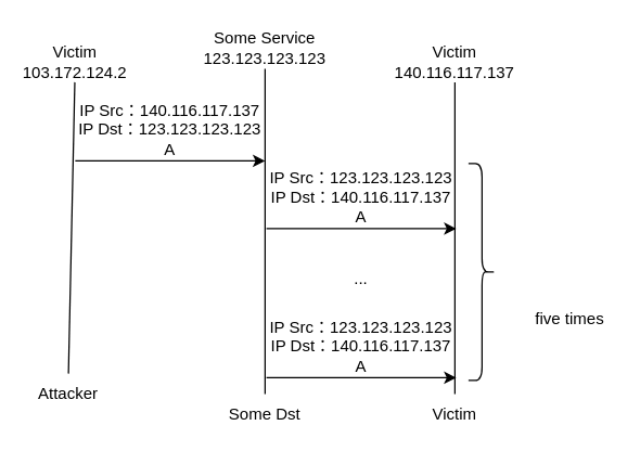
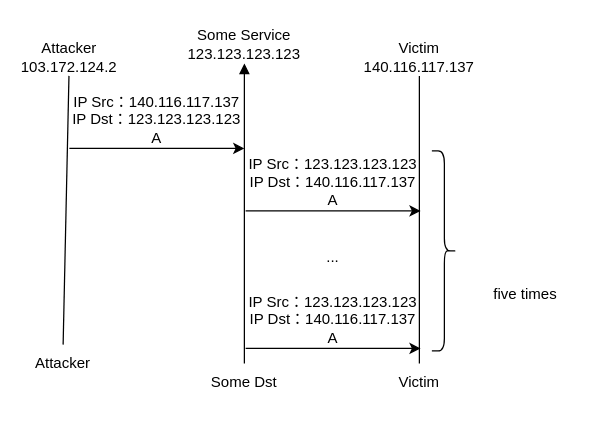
  <mxCell id="0" />
  <mxCell id="1" parent="0" />
- <mxCell id="2" value="Victim&lt;br&gt;103.172.124.2" style="text;html=1;strokeColor=none;fillColor=none;align=center;verticalAlign=middle;whiteSpace=wrap;rounded=0;" parent="1" vertex="1"><mxGeometry x="25" y="30" width="60" height="30" as="geometry" /></mxCell>
+ <mxCell id="2" value="Attacker&lt;br&gt;103.172.124.2" style="text;html=1;strokeColor=none;fillColor=none;align=center;verticalAlign=middle;whiteSpace=wrap;rounded=0;" parent="1" vertex="1"><mxGeometry x="25" y="30" width="60" height="30" as="geometry" /></mxCell>
  <mxCell id="3" value="Some Service&lt;br&gt;123.123.123.123" style="text;html=1;strokeColor=none;fillColor=none;align=center;verticalAlign=middle;whiteSpace=wrap;rounded=0;" parent="1" vertex="1"><mxGeometry x="165" y="20" width="60" height="30" as="geometry" /></mxCell>
  <mxCell id="4" value="" style="endArrow=none;html=1;rounded=0;exitX=0.5;exitY=0;exitDx=0;exitDy=0;" parent="1" source="8" target="2" edge="1"><mxGeometry width="50" height="50" relative="1" as="geometry"><mxPoint x="55" y="220" as="sourcePoint" /><mxPoint x="55" y="50" as="targetPoint" /></mxGeometry></mxCell>
- <mxCell id="5" value="" style="endArrow=none;html=1;rounded=0;exitX=0.5;exitY=0;exitDx=0;exitDy=0;" parent="1" source="9" target="3" edge="1"><mxGeometry width="50" height="50" relative="1" as="geometry"><mxPoint x="194.66" y="220" as="sourcePoint" /><mxPoint x="194.66" y="50" as="targetPoint" /></mxGeometry></mxCell>
+ <mxCell id="5" value="" style="endArrow=block;html=1;rounded=0;exitX=0.5;exitY=0;exitDx=0;exitDy=0;" parent="1" source="9" target="3" edge="1"><mxGeometry width="50" height="50" relative="1" as="geometry"><mxPoint x="194.66" y="220" as="sourcePoint" /><mxPoint x="194.66" y="50" as="targetPoint" /></mxGeometry></mxCell>
  <mxCell id="6" value="" style="endArrow=classic;html=1;rounded=0;" parent="1" edge="1"><mxGeometry width="50" height="50" relative="1" as="geometry"><mxPoint x="55" y="118" as="sourcePoint" /><mxPoint x="195" y="118" as="targetPoint" /></mxGeometry></mxCell>
  <mxCell id="7" value="IP Src：140.116.117.137&lt;br&gt;IP Dst：123.123.123.123&lt;br&gt;A" style="text;html=1;strokeColor=none;fillColor=none;align=center;verticalAlign=middle;whiteSpace=wrap;rounded=0;" parent="1" vertex="1"><mxGeometry x="47" y="80" width="156" height="30" as="geometry" /></mxCell>
  <mxCell id="8" value="Attacker" style="text;html=1;strokeColor=none;fillColor=none;align=center;verticalAlign=middle;whiteSpace=wrap;rounded=0;" parent="1" vertex="1"><mxGeometry x="20" y="275" width="60" height="30" as="geometry" /></mxCell>
  <mxCell id="9" value="Some Dst" style="text;html=1;strokeColor=none;fillColor=none;align=center;verticalAlign=middle;whiteSpace=wrap;rounded=0;" parent="1" vertex="1"><mxGeometry x="155" y="290" width="80" height="30" as="geometry" /></mxCell>
  <mxCell id="10" value="Victim&lt;br&gt;140.116.117.137" style="text;html=1;strokeColor=none;fillColor=none;align=center;verticalAlign=middle;whiteSpace=wrap;rounded=0;" parent="1" vertex="1"><mxGeometry x="305" y="30" width="60" height="30" as="geometry" /></mxCell>
  <mxCell id="11" value="" style="endArrow=none;html=1;rounded=0;exitX=0.5;exitY=0;exitDx=0;exitDy=0;" parent="1" source="12" target="10" edge="1"><mxGeometry width="50" height="50" relative="1" as="geometry"><mxPoint x="334.66" y="220" as="sourcePoint" /><mxPoint x="334.66" y="50" as="targetPoint" /></mxGeometry></mxCell>
  <mxCell id="12" value="Victim" style="text;html=1;strokeColor=none;fillColor=none;align=center;verticalAlign=middle;whiteSpace=wrap;rounded=0;" parent="1" vertex="1"><mxGeometry x="305" y="290" width="60" height="30" as="geometry" /></mxCell>
  <mxCell id="13" value="" style="endArrow=classic;html=1;rounded=0;" parent="1" edge="1"><mxGeometry width="50" height="50" relative="1" as="geometry"><mxPoint x="196" y="168" as="sourcePoint" /><mxPoint x="336" y="168" as="targetPoint" /></mxGeometry></mxCell>
  <mxCell id="14" value="IP Src：123.123.123.123&lt;br&gt;IP Dst：140.116.117.137&lt;br&gt;A" style="text;html=1;strokeColor=none;fillColor=none;align=center;verticalAlign=middle;whiteSpace=wrap;rounded=0;" parent="1" vertex="1"><mxGeometry x="188" y="130" width="156" height="30" as="geometry" /></mxCell>
  <mxCell id="15" value="" style="endArrow=classic;html=1;rounded=0;" parent="1" edge="1"><mxGeometry width="50" height="50" relative="1" as="geometry"><mxPoint x="196" y="278" as="sourcePoint" /><mxPoint x="336" y="278" as="targetPoint" /></mxGeometry></mxCell>
  <mxCell id="16" value="IP Src：123.123.123.123&lt;br&gt;IP Dst：140.116.117.137&lt;br&gt;A" style="text;html=1;strokeColor=none;fillColor=none;align=center;verticalAlign=middle;whiteSpace=wrap;rounded=0;" parent="1" vertex="1"><mxGeometry x="188" y="240" width="156" height="30" as="geometry" /></mxCell>
  <mxCell id="17" value="..." style="text;html=1;strokeColor=none;fillColor=none;align=center;verticalAlign=middle;whiteSpace=wrap;rounded=0;" parent="1" vertex="1"><mxGeometry x="236" y="190" width="60" height="30" as="geometry" /></mxCell>
  <mxCell id="18" value="" style="shape=curlyBracket;whiteSpace=wrap;html=1;rounded=1;flipH=1;" parent="1" vertex="1"><mxGeometry x="345" y="120" width="20" height="160" as="geometry" /></mxCell>
  <mxCell id="19" value="five times" style="text;html=1;strokeColor=none;fillColor=none;align=center;verticalAlign=middle;whiteSpace=wrap;rounded=0;" parent="1" vertex="1"><mxGeometry x="390" y="220" width="60" height="30" as="geometry" /></mxCell>
